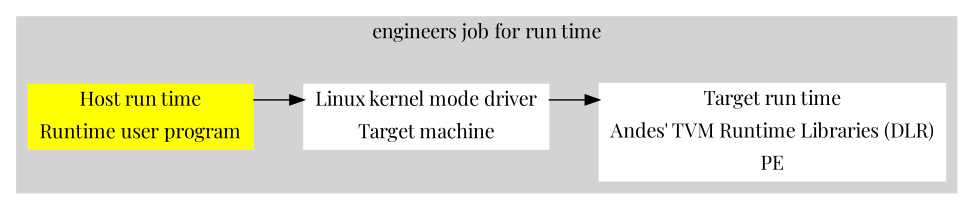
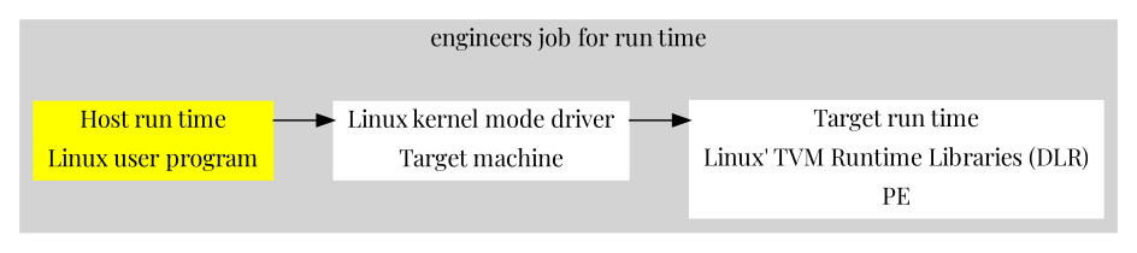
  digraph {
    fontname="Playfair Display"
    rankdir=LR
    node [color=white fontname="Playfair Display" shape=record style=filled]
    edge [fontname="Playfair Display" headport=f0 tailport=f0]
-   n1 [color=yellow label="<f0> Host run time | <f1> Runtime user program"]
+   n1 [color=yellow label="<f0> Host run time | <f1> Linux user program"]
    n2 [label="<f0> Linux kernel mode driver | <f1> Target machine"]
-   n3 [label="<f0> Target run time | <f1> Andes' TVM Runtime Libraries (DLR) | <f2> PE"]
+   n3 [label="<f0> Target run time | <f1> Linux' TVM Runtime Libraries (DLR) | <f2> PE"]
    subgraph cluster_1 {
      color=lightgrey
      label="engineers job for run time\n\n"
      style=filled
      n1
      n2
      n3
    }
    n1 -> n2
    n2 -> n3
  }
